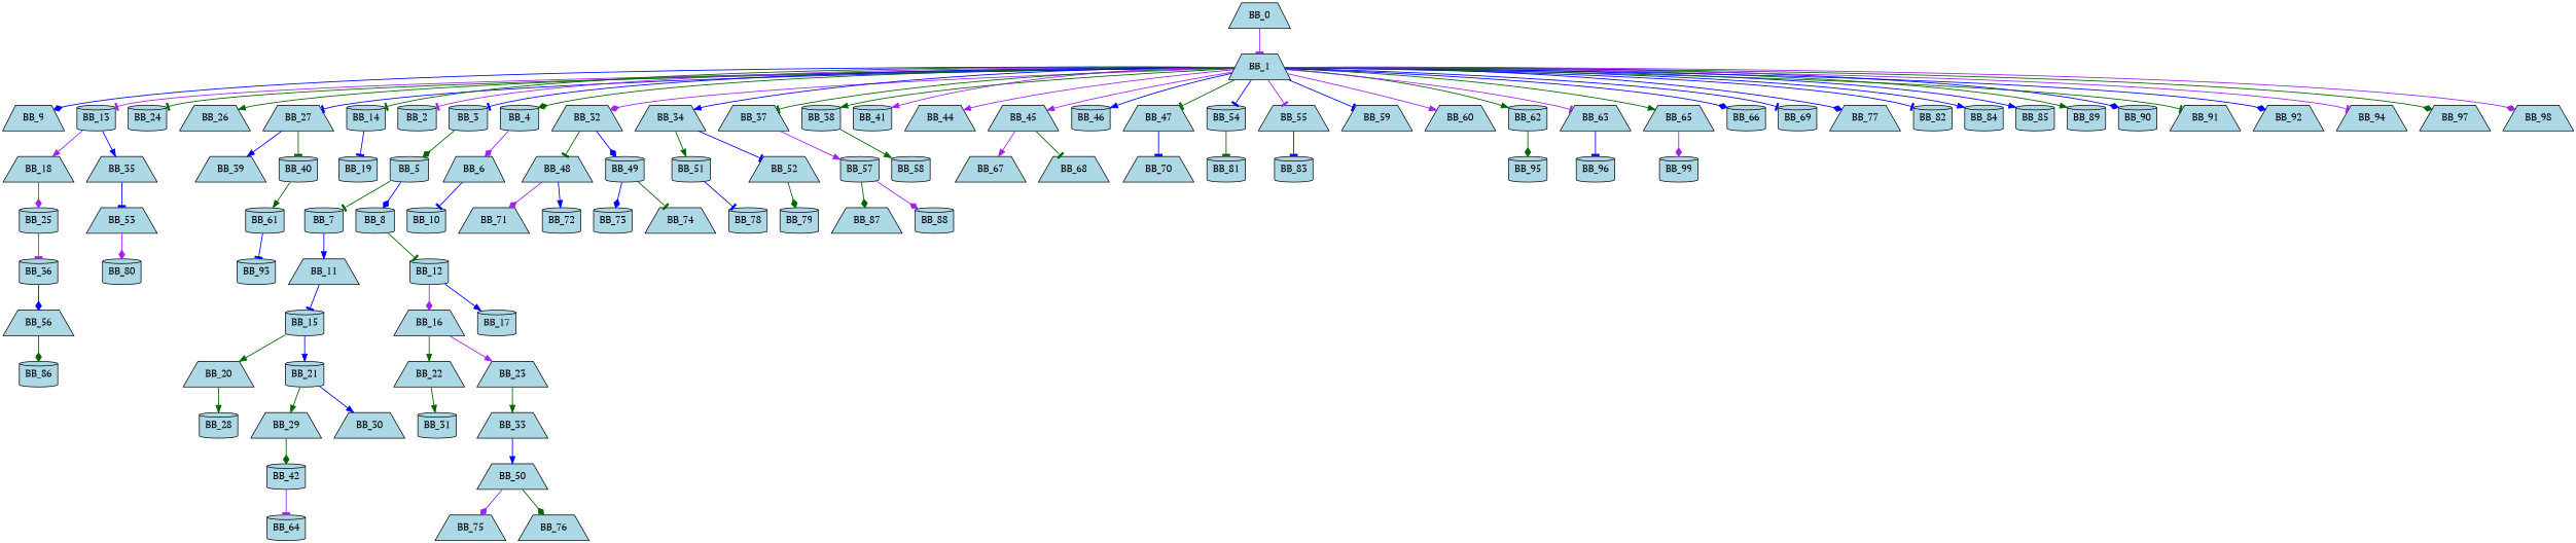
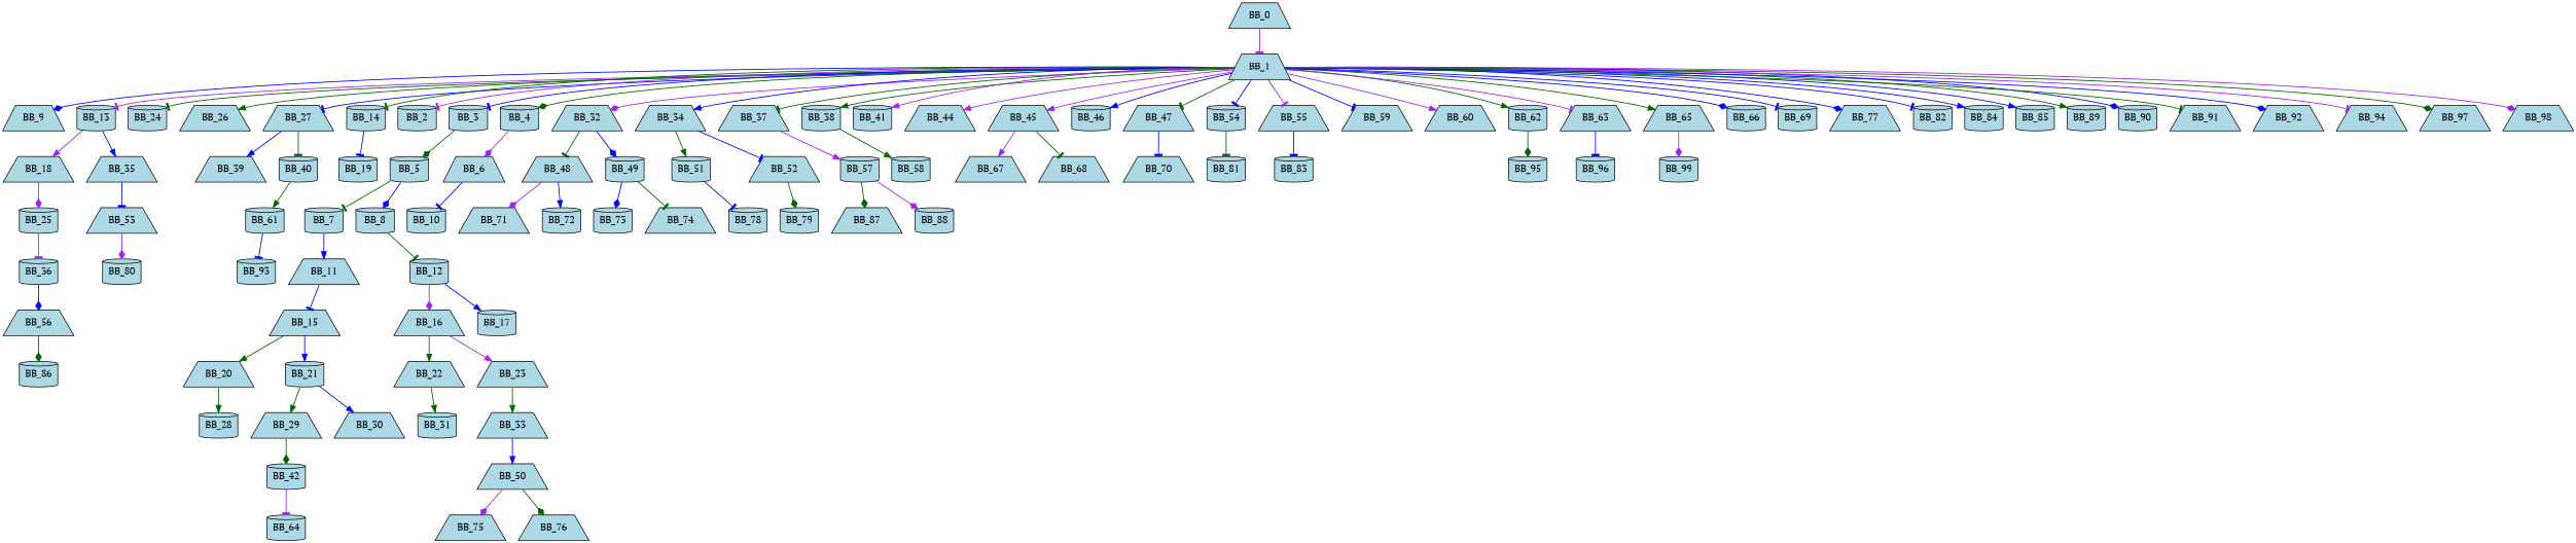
  digraph {
    fontname="PT Serif"
    fontsize=20
    rankdir=TB
    node [fillcolor=lightblue fontname="PT Serif" shape=cylinder style=filled]
    edge [arrowhead=tee arrowsize=1 color=blue fontname="PT Serif" penwidth=1.2]
    BB_0 [shape=trapezium]
    BB_1 [shape=trapezium]
    BB_9 [shape=trapezium]
    BB_13
    BB_24
    BB_26 [shape=trapezium]
    BB_27 [shape=trapezium]
    BB_14
    BB_2
    BB_3
    BB_4
    BB_32 [shape=trapezium]
    BB_34 [shape=trapezium]
    BB_37 [shape=trapezium]
    BB_38
    BB_41
    BB_44 [shape=trapezium]
    BB_45 [shape=trapezium]
    BB_46
    BB_47 [shape=trapezium]
    BB_54
    BB_55 [shape=trapezium]
    BB_59 [shape=trapezium]
    BB_60 [shape=trapezium]
    BB_62
    BB_63 [shape=trapezium]
    BB_65 [shape=trapezium]
    BB_66
    BB_69
    BB_77 [shape=trapezium]
    BB_82
    BB_84
    BB_85
    BB_89
    BB_90
    BB_91 [shape=trapezium]
    BB_92 [shape=trapezium]
    BB_94 [shape=trapezium]
    BB_97 [shape=trapezium]
    BB_98 [shape=trapezium]
    BB_18 [shape=trapezium]
    BB_35 [shape=trapezium]
    BB_39 [shape=trapezium]
    BB_40
    BB_19
    BB_5
    BB_6 [shape=trapezium]
    BB_48 [shape=trapezium]
    BB_49
    BB_51
    BB_52 [shape=trapezium]
    BB_57
    BB_58
    BB_67 [shape=trapezium]
    BB_68 [shape=trapezium]
    BB_70 [shape=trapezium]
    BB_81
    BB_83
    BB_95
    BB_96
    BB_99
    BB_25
    BB_53 [shape=trapezium]
    BB_61
    BB_7
    BB_8
    BB_10
    BB_71 [shape=trapezium]
    BB_72
    BB_73
    BB_74 [shape=trapezium]
    BB_78
    BB_79
    BB_87 [shape=trapezium]
    BB_88
    BB_11 [shape=trapezium]
    BB_12
-   BB_15
+   BB_15 [shape=trapezium]
    BB_16 [shape=trapezium]
    BB_17
    BB_20 [shape=trapezium]
    BB_21
    BB_22 [shape=trapezium]
    BB_23 [shape=trapezium]
    BB_28
    BB_29 [shape=trapezium]
    BB_30 [shape=trapezium]
    BB_31
    BB_33 [shape=trapezium]
    BB_36
    BB_42
    BB_50 [shape=trapezium]
    BB_56 [shape=trapezium]
    BB_64
    BB_75 [shape=trapezium]
    BB_76 [shape=trapezium]
    BB_80
    BB_86
    BB_93
    BB_0 -> BB_1 [color=purple]
    BB_1 -> BB_9 [arrowhead=diamond]
    BB_1 -> BB_13 [color=purple]
    BB_1 -> BB_24 [color=darkgreen]
    BB_1 -> BB_26 [arrowhead=normal color=darkgreen]
    BB_1 -> BB_27
    BB_1 -> BB_14 [color=darkgreen]
    BB_1 -> BB_2 [color=purple]
    BB_1 -> BB_3
    BB_1 -> BB_4 [arrowhead=diamond color=darkgreen]
    BB_1 -> BB_32 [arrowhead=diamond color=purple]
    BB_1 -> BB_34 [arrowhead=normal]
    BB_1 -> BB_37 [color=darkgreen]
    BB_1 -> BB_38 [arrowhead=normal color=darkgreen]
    BB_1 -> BB_41 [arrowhead=normal color=purple]
    BB_1 -> BB_44 [arrowhead=normal color=purple]
    BB_1 -> BB_45 [arrowhead=normal color=purple]
    BB_1 -> BB_46 [arrowhead=normal]
    BB_1 -> BB_47 [color=darkgreen]
    BB_1 -> BB_54
    BB_1 -> BB_55 [color=purple]
    BB_1 -> BB_59
    BB_1 -> BB_60 [arrowhead=normal color=purple]
    BB_1 -> BB_62 [arrowhead=normal color=darkgreen]
    BB_1 -> BB_63 [color=purple]
    BB_1 -> BB_65 [arrowhead=normal color=darkgreen]
    BB_1 -> BB_66 [arrowhead=diamond]
    BB_1 -> BB_69
    BB_1 -> BB_77 [arrowhead=diamond]
    BB_1 -> BB_82
    BB_1 -> BB_84 [arrowhead=normal]
    BB_1 -> BB_85 [arrowhead=normal]
    BB_1 -> BB_89 [arrowhead=normal color=darkgreen]
    BB_1 -> BB_90 [arrowhead=diamond]
    BB_1 -> BB_91 [color=darkgreen]
    BB_1 -> BB_92 [arrowhead=diamond]
    BB_1 -> BB_94 [color=purple]
    BB_1 -> BB_97 [arrowhead=diamond color=darkgreen]
    BB_1 -> BB_98 [arrowhead=diamond color=purple]
    BB_13 -> BB_18 [arrowhead=normal color=purple]
    BB_13 -> BB_35 [arrowhead=normal]
    BB_27 -> BB_39 [arrowhead=normal]
    BB_27 -> BB_40 [color=darkgreen]
    BB_14 -> BB_19
    BB_3 -> BB_5 [arrowhead=diamond color=darkgreen]
    BB_4 -> BB_6 [arrowhead=diamond color=purple]
    BB_32 -> BB_48 [color=darkgreen]
    BB_32 -> BB_49 [arrowhead=diamond]
    BB_34 -> BB_51 [arrowhead=normal color=darkgreen]
    BB_34 -> BB_52
    BB_37 -> BB_57 [arrowhead=normal color=purple]
    BB_38 -> BB_58 [arrowhead=normal color=darkgreen]
    BB_45 -> BB_67 [arrowhead=normal color=purple]
    BB_45 -> BB_68 [color=darkgreen]
    BB_47 -> BB_70
    BB_54 -> BB_81 [color=darkgreen]
    BB_55 -> BB_83
    BB_62 -> BB_95 [arrowhead=diamond color=darkgreen]
    BB_63 -> BB_96
    BB_65 -> BB_99 [arrowhead=diamond color=purple]
    BB_18 -> BB_25 [arrowhead=diamond color=purple]
    BB_35 -> BB_53
    BB_40 -> BB_61 [arrowhead=normal color=darkgreen]
    BB_5 -> BB_7 [color=darkgreen]
    BB_5 -> BB_8 [arrowhead=diamond]
    BB_6 -> BB_10
    BB_48 -> BB_71 [arrowhead=diamond color=purple]
    BB_48 -> BB_72 [arrowhead=normal]
    BB_49 -> BB_73 [arrowhead=diamond]
    BB_49 -> BB_74 [color=darkgreen]
    BB_51 -> BB_78
    BB_52 -> BB_79 [arrowhead=diamond color=darkgreen]
    BB_57 -> BB_87 [arrowhead=diamond color=darkgreen]
    BB_57 -> BB_88 [arrowhead=diamond color=purple]
    BB_25 -> BB_36 [color=purple]
    BB_53 -> BB_80 [arrowhead=diamond color=purple]
    BB_61 -> BB_93
    BB_7 -> BB_11 [arrowhead=normal]
    BB_8 -> BB_12 [color=darkgreen]
    BB_11 -> BB_15
    BB_12 -> BB_16 [arrowhead=diamond color=purple]
    BB_12 -> BB_17 [arrowhead=normal]
    BB_15 -> BB_20 [arrowhead=normal color=darkgreen]
    BB_15 -> BB_21 [arrowhead=normal]
    BB_16 -> BB_22 [arrowhead=normal color=darkgreen]
    BB_16 -> BB_23 [arrowhead=normal color=purple]
    BB_20 -> BB_28 [arrowhead=normal color=darkgreen]
    BB_21 -> BB_29 [arrowhead=normal color=darkgreen]
    BB_21 -> BB_30 [arrowhead=normal]
    BB_22 -> BB_31 [arrowhead=normal color=darkgreen]
    BB_23 -> BB_33 [arrowhead=normal color=darkgreen]
    BB_29 -> BB_42 [arrowhead=diamond color=darkgreen]
    BB_33 -> BB_50 [arrowhead=normal]
    BB_36 -> BB_56 [arrowhead=diamond]
    BB_42 -> BB_64 [color=purple]
    BB_50 -> BB_75 [arrowhead=diamond color=purple]
    BB_50 -> BB_76 [arrowhead=diamond color=darkgreen]
    BB_56 -> BB_86 [arrowhead=diamond color=darkgreen]
  }
